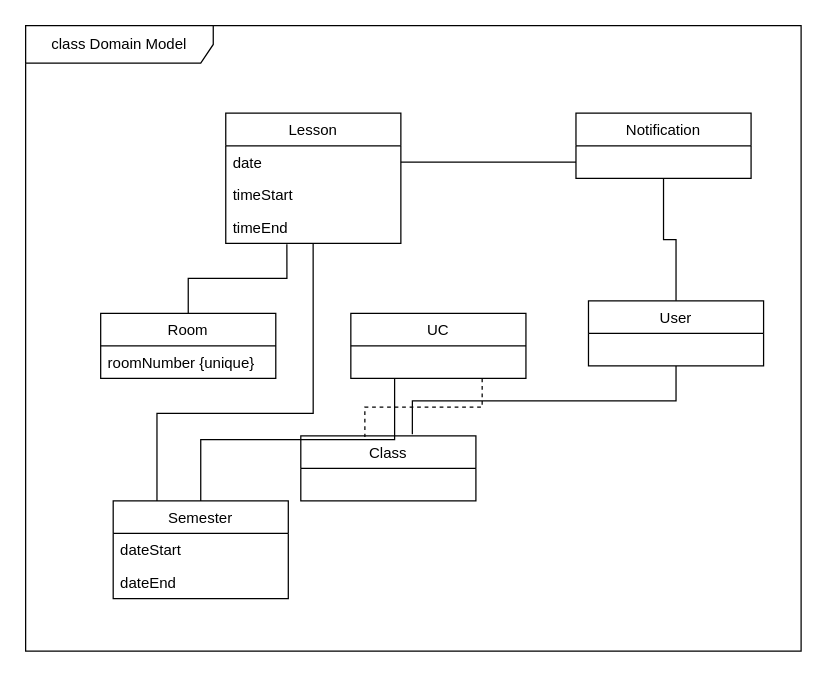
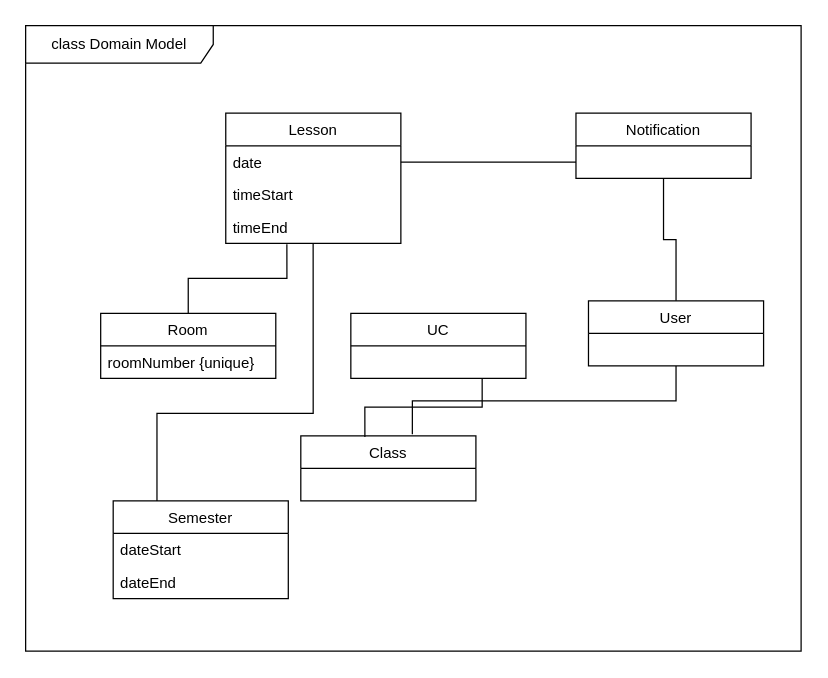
  <mxCell id="0" />
  <mxCell id="1" parent="0" />
  <mxCell id="2" value="class Domain Model" style="shape=umlFrame;whiteSpace=wrap;html=1;width=150;height=30;gradientColor=none;fillColor=default;" vertex="1" parent="1"><mxGeometry x="20" y="20" width="620" height="500" as="geometry" /></mxCell>
  <mxCell id="3" style="edgeStyle=orthogonalEdgeStyle;rounded=0;orthogonalLoop=1;jettySize=auto;html=1;exitX=0.5;exitY=1;exitDx=0;exitDy=0;entryX=0.637;entryY=-0.026;entryDx=0;entryDy=0;entryPerimeter=0;startArrow=none;startFill=0;endArrow=none;endFill=0;startSize=20;endSize=6;strokeWidth=1;" edge="1" parent="1" source="4" target="22"><mxGeometry relative="1" as="geometry" /></mxCell>
  <mxCell id="4" value="User" style="swimlane;fontStyle=0;childLayout=stackLayout;horizontal=1;startSize=26;fillColor=none;horizontalStack=0;resizeParent=1;resizeParentMax=0;resizeLast=0;collapsible=1;marginBottom=0;" vertex="1" parent="1"><mxGeometry x="470" y="240" width="140" height="52" as="geometry" /></mxCell>
  <mxCell id="5" value="Notification" style="swimlane;fontStyle=0;childLayout=stackLayout;horizontal=1;startSize=26;fillColor=none;horizontalStack=0;resizeParent=1;resizeParentMax=0;resizeLast=0;collapsible=1;marginBottom=0;" vertex="1" parent="1"><mxGeometry x="460" y="90" width="140" height="52" as="geometry" /></mxCell>
  <mxCell id="6" style="edgeStyle=orthogonalEdgeStyle;rounded=0;orthogonalLoop=1;jettySize=auto;html=1;exitX=0.5;exitY=0;exitDx=0;exitDy=0;endArrow=none;endFill=0;entryX=0.349;entryY=1.03;entryDx=0;entryDy=0;entryPerimeter=0;" edge="1" parent="1" source="7" target="20"><mxGeometry relative="1" as="geometry"><mxPoint x="250" y="210" as="targetPoint" /></mxGeometry></mxCell>
  <mxCell id="7" value="Room" style="swimlane;fontStyle=0;childLayout=stackLayout;horizontal=1;startSize=26;fillColor=none;horizontalStack=0;resizeParent=1;resizeParentMax=0;resizeLast=0;collapsible=1;marginBottom=0;" vertex="1" parent="1"><mxGeometry x="80" y="250" width="140" height="52" as="geometry" /></mxCell>
  <mxCell id="8" value="roomNumber {unique}" style="text;strokeColor=none;fillColor=none;align=left;verticalAlign=top;spacingLeft=4;spacingRight=4;overflow=hidden;rotatable=0;points=[[0,0.5],[1,0.5]];portConstraint=eastwest;" vertex="1" parent="7"><mxGeometry y="26" width="140" height="26" as="geometry" /></mxCell>
- <mxCell id="9" style="edgeStyle=orthogonalEdgeStyle;rounded=0;orthogonalLoop=1;jettySize=auto;html=1;entryX=0.366;entryY=0.017;entryDx=0;entryDy=0;entryPerimeter=0;startArrow=none;startFill=0;endArrow=none;endFill=0;startSize=20;endSize=6;strokeWidth=1;exitX=0.75;exitY=1;exitDx=0;exitDy=0;dashed=1;" edge="1" parent="1" source="10" target="22"><mxGeometry relative="1" as="geometry"><mxPoint x="370" y="300" as="sourcePoint" /></mxGeometry></mxCell>
+ <mxCell id="9" style="edgeStyle=orthogonalEdgeStyle;rounded=0;orthogonalLoop=1;jettySize=auto;html=1;entryX=0.366;entryY=0.017;entryDx=0;entryDy=0;entryPerimeter=0;startArrow=none;startFill=0;endArrow=none;endFill=0;startSize=20;endSize=6;strokeWidth=1;exitX=0.75;exitY=1;exitDx=0;exitDy=0;" edge="1" parent="1" source="10" target="22"><mxGeometry relative="1" as="geometry"><mxPoint x="370" y="300" as="sourcePoint" /></mxGeometry></mxCell>
  <mxCell id="10" value="UC" style="swimlane;fontStyle=0;childLayout=stackLayout;horizontal=1;startSize=26;fillColor=none;horizontalStack=0;resizeParent=1;resizeParentMax=0;resizeLast=0;collapsible=1;marginBottom=0;" vertex="1" parent="1"><mxGeometry x="280" y="250" width="140" height="52" as="geometry" /></mxCell>
- <mxCell id="11" style="edgeStyle=orthogonalEdgeStyle;rounded=0;orthogonalLoop=1;jettySize=auto;html=1;exitX=0.5;exitY=0;exitDx=0;exitDy=0;endArrow=none;endFill=0;entryX=0.25;entryY=1;entryDx=0;entryDy=0;" edge="1" parent="1" source="13" target="10"><mxGeometry relative="1" as="geometry"><mxPoint x="330" y="300" as="targetPoint" /></mxGeometry></mxCell>
  <mxCell id="12" style="edgeStyle=orthogonalEdgeStyle;rounded=0;orthogonalLoop=1;jettySize=auto;html=1;exitX=0.25;exitY=0;exitDx=0;exitDy=0;entryX=0.499;entryY=0.997;entryDx=0;entryDy=0;entryPerimeter=0;startArrow=none;startFill=0;endArrow=none;endFill=0;startSize=20;endSize=6;strokeWidth=1;" edge="1" parent="1" source="13" target="20"><mxGeometry relative="1" as="geometry"><Array as="points"><mxPoint x="125" y="330" /><mxPoint x="250" y="330" /></Array></mxGeometry></mxCell>
  <mxCell id="13" value="Semester" style="swimlane;fontStyle=0;childLayout=stackLayout;horizontal=1;startSize=26;fillColor=none;horizontalStack=0;resizeParent=1;resizeParentMax=0;resizeLast=0;collapsible=1;marginBottom=0;" vertex="1" parent="1"><mxGeometry x="90" y="400" width="140" height="78" as="geometry" /></mxCell>
  <mxCell id="14" value="dateStart" style="text;strokeColor=none;fillColor=none;align=left;verticalAlign=top;spacingLeft=4;spacingRight=4;overflow=hidden;rotatable=0;points=[[0,0.5],[1,0.5]];portConstraint=eastwest;" vertex="1" parent="13"><mxGeometry y="26" width="140" height="26" as="geometry" /></mxCell>
  <mxCell id="15" value="dateEnd" style="text;strokeColor=none;fillColor=none;align=left;verticalAlign=top;spacingLeft=4;spacingRight=4;overflow=hidden;rotatable=0;points=[[0,0.5],[1,0.5]];portConstraint=eastwest;" vertex="1" parent="13"><mxGeometry y="52" width="140" height="26" as="geometry" /></mxCell>
  <mxCell id="16" style="edgeStyle=orthogonalEdgeStyle;rounded=0;orthogonalLoop=1;jettySize=auto;html=1;entryX=0.5;entryY=0;entryDx=0;entryDy=0;endArrow=none;endFill=0;exitX=0.5;exitY=1;exitDx=0;exitDy=0;" edge="1" parent="1" source="5" target="4"><mxGeometry relative="1" as="geometry"><mxPoint x="440" y="190" as="sourcePoint" /></mxGeometry></mxCell>
  <mxCell id="17" value="Lesson" style="swimlane;fontStyle=0;childLayout=stackLayout;horizontal=1;startSize=26;fillColor=none;horizontalStack=0;resizeParent=1;resizeParentMax=0;resizeLast=0;collapsible=1;marginBottom=0;" vertex="1" parent="1"><mxGeometry x="180" y="90" width="140" height="104" as="geometry" /></mxCell>
  <mxCell id="18" value="date" style="text;strokeColor=none;fillColor=none;align=left;verticalAlign=top;spacingLeft=4;spacingRight=4;overflow=hidden;rotatable=0;points=[[0,0.5],[1,0.5]];portConstraint=eastwest;" vertex="1" parent="17"><mxGeometry y="26" width="140" height="26" as="geometry" /></mxCell>
  <mxCell id="19" value="timeStart" style="text;strokeColor=none;fillColor=none;align=left;verticalAlign=top;spacingLeft=4;spacingRight=4;overflow=hidden;rotatable=0;points=[[0,0.5],[1,0.5]];portConstraint=eastwest;" vertex="1" parent="17"><mxGeometry y="52" width="140" height="26" as="geometry" /></mxCell>
  <mxCell id="20" value="timeEnd" style="text;strokeColor=none;fillColor=none;align=left;verticalAlign=top;spacingLeft=4;spacingRight=4;overflow=hidden;rotatable=0;points=[[0,0.5],[1,0.5]];portConstraint=eastwest;" vertex="1" parent="17"><mxGeometry y="78" width="140" height="26" as="geometry" /></mxCell>
  <mxCell id="21" style="edgeStyle=orthogonalEdgeStyle;rounded=0;orthogonalLoop=1;jettySize=auto;html=1;exitX=1;exitY=0.5;exitDx=0;exitDy=0;entryX=0;entryY=0.5;entryDx=0;entryDy=0;startArrow=none;startFill=0;endArrow=none;endFill=0;startSize=20;endSize=6;strokeWidth=1;" edge="1" parent="1" source="18"><mxGeometry relative="1" as="geometry"><mxPoint x="460" y="129" as="targetPoint" /><Array as="points"><mxPoint x="350" y="129" /><mxPoint x="350" y="129" /></Array></mxGeometry></mxCell>
  <mxCell id="22" value="Class" style="swimlane;fontStyle=0;childLayout=stackLayout;horizontal=1;startSize=26;fillColor=none;horizontalStack=0;resizeParent=1;resizeParentMax=0;resizeLast=0;collapsible=1;marginBottom=0;" vertex="1" parent="1"><mxGeometry x="240" y="348" width="140" height="52" as="geometry" /></mxCell>
